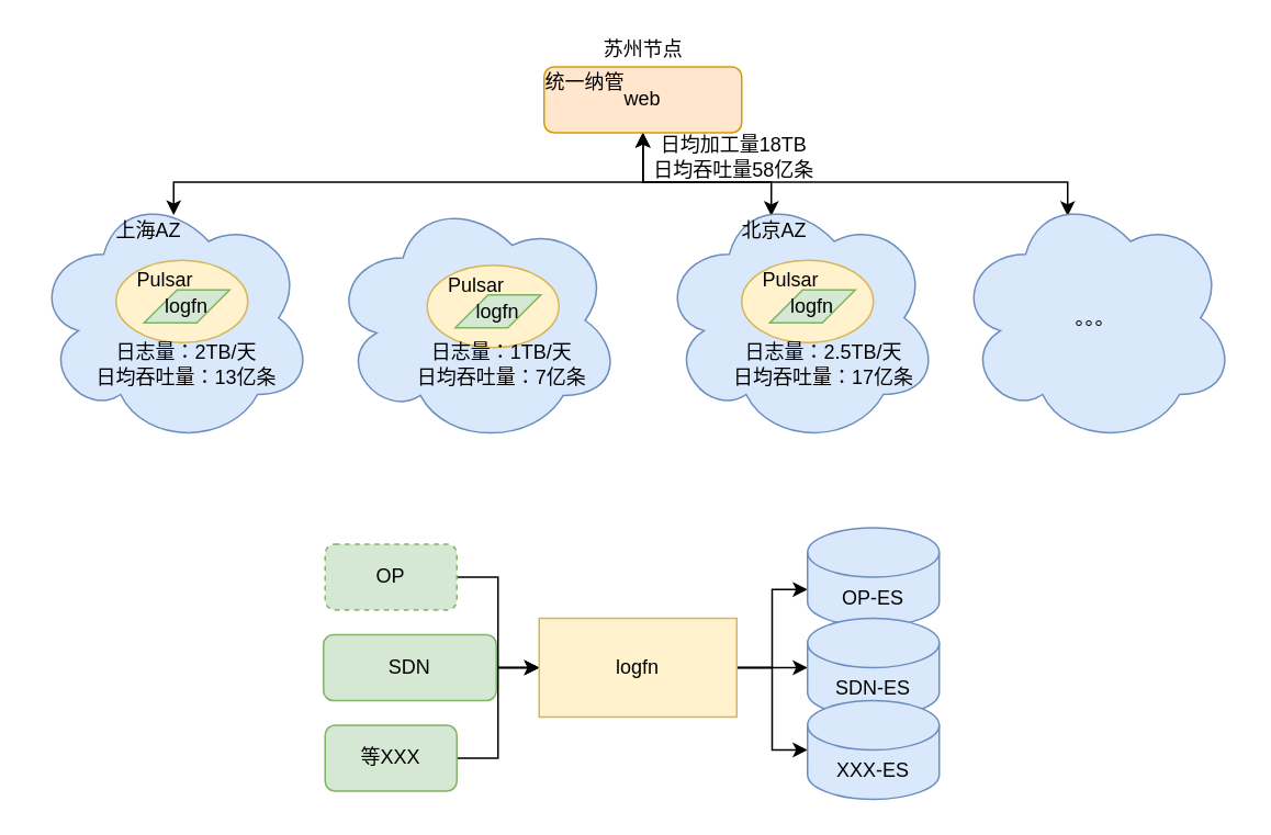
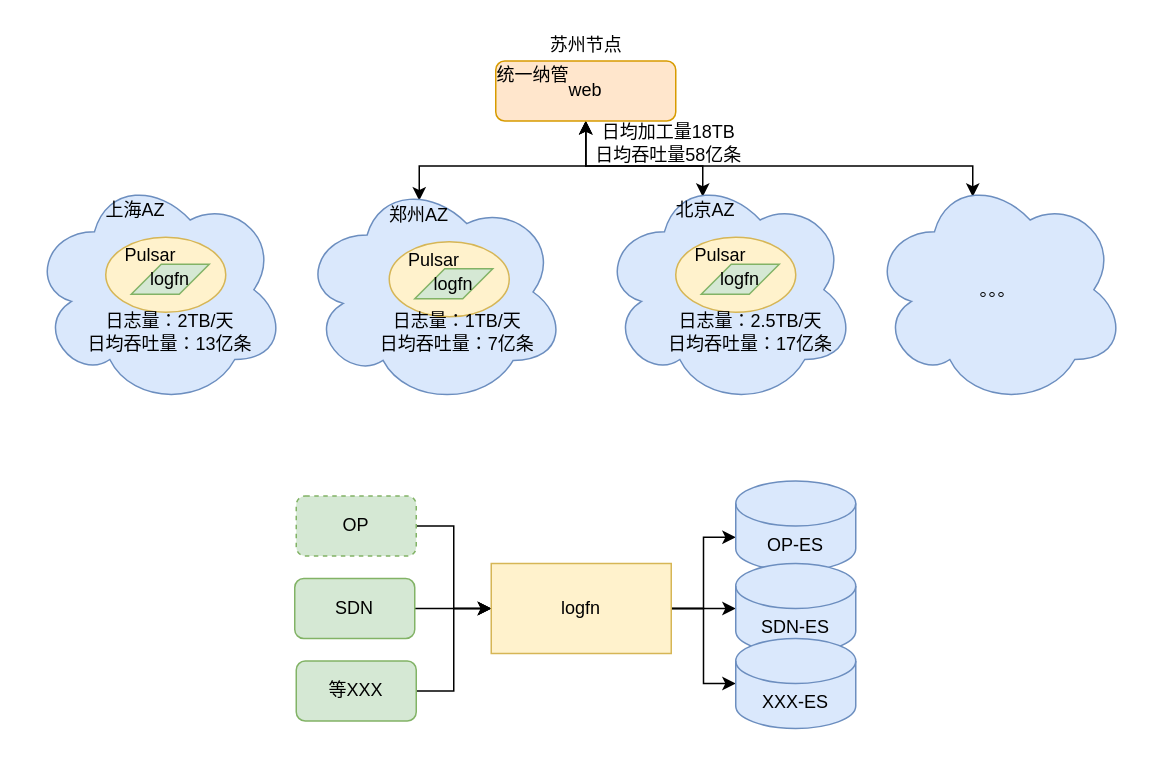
  <mxCell id="0" />
  <mxCell id="1" parent="0" />
  <mxCell id="2" value="" style="ellipse;shape=cloud;whiteSpace=wrap;html=1;fillColor=#dae8fc;strokeColor=#6c8ebf;" vertex="1" parent="1"><mxGeometry x="20" y="115" width="170" height="155" as="geometry" /></mxCell>
  <mxCell id="3" value="上海AZ" style="text;html=1;strokeColor=none;fillColor=none;align=center;verticalAlign=middle;whiteSpace=wrap;rounded=0;" vertex="1" parent="1"><mxGeometry x="60" y="130" width="60" height="20" as="geometry" /></mxCell>
- <mxCell id="4" style="edgeStyle=orthogonalEdgeStyle;rounded=0;orthogonalLoop=1;jettySize=auto;html=1;exitX=0.5;exitY=1;exitDx=0;exitDy=0;entryX=0.75;entryY=0;entryDx=0;entryDy=0;startArrow=classic;startFill=1;" edge="1" parent="1" source="8" target="3"><mxGeometry relative="1" as="geometry"><Array as="points"><mxPoint x="390" y="110" /><mxPoint x="105" y="110" /></Array></mxGeometry></mxCell>
+ <mxCell id="5" style="edgeStyle=orthogonalEdgeStyle;rounded=0;orthogonalLoop=1;jettySize=auto;html=1;exitX=0.5;exitY=1;exitDx=0;exitDy=0;entryX=0.5;entryY=0;entryDx=0;entryDy=0;startArrow=classic;startFill=1;" edge="1" parent="1" source="8" target="16"><mxGeometry relative="1" as="geometry"><Array as="points"><mxPoint x="390" y="110" /><mxPoint x="279" y="110" /></Array></mxGeometry></mxCell>
  <mxCell id="6" style="edgeStyle=orthogonalEdgeStyle;rounded=0;orthogonalLoop=1;jettySize=auto;html=1;exitX=0.5;exitY=1;exitDx=0;exitDy=0;entryX=0.4;entryY=0.1;entryDx=0;entryDy=0;entryPerimeter=0;startArrow=classic;startFill=1;" edge="1" parent="1" source="8" target="21"><mxGeometry relative="1" as="geometry"><Array as="points"><mxPoint x="390" y="110" /><mxPoint x="468" y="110" /></Array></mxGeometry></mxCell>
  <mxCell id="7" style="edgeStyle=orthogonalEdgeStyle;rounded=0;orthogonalLoop=1;jettySize=auto;html=1;exitX=0.5;exitY=1;exitDx=0;exitDy=0;entryX=0.4;entryY=0.1;entryDx=0;entryDy=0;entryPerimeter=0;startArrow=classic;startFill=1;" edge="1" parent="1" source="8" target="27"><mxGeometry relative="1" as="geometry"><Array as="points"><mxPoint x="390" y="110" /><mxPoint x="648" y="110" /></Array></mxGeometry></mxCell>
  <mxCell id="8" value="web" style="rounded=1;whiteSpace=wrap;html=1;fillColor=#ffe6cc;strokeColor=#d79b00;" vertex="1" parent="1"><mxGeometry x="330" y="40" width="120" height="40" as="geometry" /></mxCell>
  <mxCell id="9" value="统一纳管" style="text;html=1;strokeColor=none;fillColor=none;align=center;verticalAlign=middle;whiteSpace=wrap;rounded=0;" vertex="1" parent="1"><mxGeometry x="330" y="40" width="50" height="20" as="geometry" /></mxCell>
  <mxCell id="10" value="苏州节点" style="text;html=1;align=center;verticalAlign=middle;resizable=0;points=[];autosize=1;strokeColor=none;" vertex="1" parent="1"><mxGeometry x="360" y="20" width="60" height="20" as="geometry" /></mxCell>
  <mxCell id="11" value="" style="ellipse;whiteSpace=wrap;html=1;fillColor=#fff2cc;strokeColor=#d6b656;" vertex="1" parent="1"><mxGeometry x="70" y="157.5" width="80" height="50" as="geometry" /></mxCell>
  <mxCell id="12" value="logfn" style="shape=parallelogram;perimeter=parallelogramPerimeter;whiteSpace=wrap;html=1;fixedSize=1;fillColor=#d5e8d4;strokeColor=#82b366;" vertex="1" parent="1"><mxGeometry x="87" y="175.5" width="52" height="20" as="geometry" /></mxCell>
  <mxCell id="13" value="Pulsar" style="text;html=1;strokeColor=none;fillColor=none;align=center;verticalAlign=middle;whiteSpace=wrap;rounded=0;" vertex="1" parent="1"><mxGeometry x="80" y="160" width="40" height="20" as="geometry" /></mxCell>
  <mxCell id="14" value="日志量：2TB/天&lt;br&gt;日均吞吐量：13亿条" style="text;html=1;strokeColor=none;fillColor=none;align=center;verticalAlign=middle;whiteSpace=wrap;rounded=0;" vertex="1" parent="1"><mxGeometry x="54.5" y="210.5" width="115.5" height="20" as="geometry" /></mxCell>
  <mxCell id="15" value="" style="ellipse;shape=cloud;whiteSpace=wrap;html=1;fillColor=#dae8fc;strokeColor=#6c8ebf;" vertex="1" parent="1"><mxGeometry x="200" y="118" width="177" height="152" as="geometry" /></mxCell>
+ <mxCell id="16" value="郑州AZ" style="text;html=1;strokeColor=none;fillColor=none;align=center;verticalAlign=middle;whiteSpace=wrap;rounded=0;" vertex="1" parent="1"><mxGeometry x="249" y="133" width="60" height="20" as="geometry" /></mxCell>
  <mxCell id="17" value="" style="ellipse;whiteSpace=wrap;html=1;fillColor=#fff2cc;strokeColor=#d6b656;" vertex="1" parent="1"><mxGeometry x="259" y="160.5" width="80" height="50" as="geometry" /></mxCell>
  <mxCell id="18" value="logfn" style="shape=parallelogram;perimeter=parallelogramPerimeter;whiteSpace=wrap;html=1;fixedSize=1;fillColor=#d5e8d4;strokeColor=#82b366;" vertex="1" parent="1"><mxGeometry x="276" y="178.5" width="52" height="20" as="geometry" /></mxCell>
  <mxCell id="19" value="Pulsar" style="text;html=1;strokeColor=none;fillColor=none;align=center;verticalAlign=middle;whiteSpace=wrap;rounded=0;" vertex="1" parent="1"><mxGeometry x="269" y="163" width="40" height="20" as="geometry" /></mxCell>
  <mxCell id="20" value="日志量：1TB/天&lt;br&gt;日均吞吐量：7亿条" style="text;html=1;strokeColor=none;fillColor=none;align=center;verticalAlign=middle;whiteSpace=wrap;rounded=0;" vertex="1" parent="1"><mxGeometry x="249" y="210.5" width="111" height="20" as="geometry" /></mxCell>
  <mxCell id="21" value="" style="ellipse;shape=cloud;whiteSpace=wrap;html=1;fillColor=#dae8fc;strokeColor=#6c8ebf;" vertex="1" parent="1"><mxGeometry x="400" y="115" width="170" height="155" as="geometry" /></mxCell>
  <mxCell id="22" value="北京AZ" style="text;html=1;strokeColor=none;fillColor=none;align=center;verticalAlign=middle;whiteSpace=wrap;rounded=0;" vertex="1" parent="1"><mxGeometry x="440" y="130" width="60" height="20" as="geometry" /></mxCell>
  <mxCell id="23" value="" style="ellipse;whiteSpace=wrap;html=1;fillColor=#fff2cc;strokeColor=#d6b656;" vertex="1" parent="1"><mxGeometry x="450" y="157.5" width="80" height="50" as="geometry" /></mxCell>
  <mxCell id="24" value="logfn" style="shape=parallelogram;perimeter=parallelogramPerimeter;whiteSpace=wrap;html=1;fixedSize=1;fillColor=#d5e8d4;strokeColor=#82b366;" vertex="1" parent="1"><mxGeometry x="467" y="175.5" width="52" height="20" as="geometry" /></mxCell>
  <mxCell id="25" value="Pulsar" style="text;html=1;strokeColor=none;fillColor=none;align=center;verticalAlign=middle;whiteSpace=wrap;rounded=0;" vertex="1" parent="1"><mxGeometry x="460" y="160" width="40" height="20" as="geometry" /></mxCell>
  <mxCell id="26" value="日志量：2.5TB/天&lt;br&gt;日均吞吐量：17亿条" style="text;html=1;strokeColor=none;fillColor=none;align=center;verticalAlign=middle;whiteSpace=wrap;rounded=0;" vertex="1" parent="1"><mxGeometry x="440" y="210.5" width="120" height="20" as="geometry" /></mxCell>
  <mxCell id="27" value="。。。" style="ellipse;shape=cloud;whiteSpace=wrap;html=1;fillColor=#dae8fc;strokeColor=#6c8ebf;" vertex="1" parent="1"><mxGeometry x="580" y="115" width="170" height="155" as="geometry" /></mxCell>
  <mxCell id="28" value="日均加工量18TB&lt;br&gt;日均吞吐量58亿条" style="text;html=1;align=center;verticalAlign=middle;resizable=0;points=[];autosize=1;strokeColor=none;" vertex="1" parent="1"><mxGeometry x="390" y="80" width="110" height="30" as="geometry" /></mxCell>
  <mxCell id="29" style="edgeStyle=orthogonalEdgeStyle;rounded=0;orthogonalLoop=1;jettySize=auto;html=1;exitX=1;exitY=0.5;exitDx=0;exitDy=0;entryX=0;entryY=0.5;entryDx=0;entryDy=0;startArrow=none;startFill=0;" edge="1" parent="1" source="30" target="38"><mxGeometry relative="1" as="geometry" /></mxCell>
  <mxCell id="30" value="OP" style="rounded=1;whiteSpace=wrap;html=1;fillColor=#d5e8d4;strokeColor=#82b366;dashed=1;" vertex="1" parent="1"><mxGeometry x="197" y="330" width="80" height="40" as="geometry" /></mxCell>
  <mxCell id="31" style="edgeStyle=orthogonalEdgeStyle;rounded=0;orthogonalLoop=1;jettySize=auto;html=1;exitX=1;exitY=0.5;exitDx=0;exitDy=0;entryX=0;entryY=0.5;entryDx=0;entryDy=0;startArrow=none;startFill=0;" edge="1" parent="1" source="32" target="38"><mxGeometry relative="1" as="geometry" /></mxCell>
- <mxCell id="32" value="SDN" style="rounded=1;whiteSpace=wrap;html=1;fillColor=#d5e8d4;strokeColor=#82b366;" vertex="1" parent="1"><mxGeometry x="196" y="385" width="105" height="40" as="geometry" /></mxCell>
+ <mxCell id="32" value="SDN" style="rounded=1;whiteSpace=wrap;html=1;fillColor=#d5e8d4;strokeColor=#82b366;" vertex="1" parent="1"><mxGeometry x="196" y="385" width="80" height="40" as="geometry" /></mxCell>
  <mxCell id="33" style="edgeStyle=orthogonalEdgeStyle;rounded=0;orthogonalLoop=1;jettySize=auto;html=1;exitX=1;exitY=0.5;exitDx=0;exitDy=0;entryX=0;entryY=0.5;entryDx=0;entryDy=0;startArrow=none;startFill=0;" edge="1" parent="1" source="34" target="38"><mxGeometry relative="1" as="geometry" /></mxCell>
  <mxCell id="34" value="等XXX" style="rounded=1;whiteSpace=wrap;html=1;fillColor=#d5e8d4;strokeColor=#82b366;" vertex="1" parent="1"><mxGeometry x="197" y="440" width="80" height="40" as="geometry" /></mxCell>
  <mxCell id="35" style="edgeStyle=orthogonalEdgeStyle;rounded=0;orthogonalLoop=1;jettySize=auto;html=1;exitX=1;exitY=0.5;exitDx=0;exitDy=0;entryX=0;entryY=0;entryDx=0;entryDy=37.5;entryPerimeter=0;startArrow=none;startFill=0;" edge="1" parent="1" source="38" target="39"><mxGeometry relative="1" as="geometry" /></mxCell>
  <mxCell id="36" style="edgeStyle=orthogonalEdgeStyle;rounded=0;orthogonalLoop=1;jettySize=auto;html=1;exitX=1;exitY=0.5;exitDx=0;exitDy=0;entryX=0;entryY=0.5;entryDx=0;entryDy=0;entryPerimeter=0;startArrow=none;startFill=0;" edge="1" parent="1" source="38" target="40"><mxGeometry relative="1" as="geometry" /></mxCell>
  <mxCell id="37" style="edgeStyle=orthogonalEdgeStyle;rounded=0;orthogonalLoop=1;jettySize=auto;html=1;exitX=1;exitY=0.5;exitDx=0;exitDy=0;entryX=0;entryY=0.5;entryDx=0;entryDy=0;entryPerimeter=0;startArrow=none;startFill=0;" edge="1" parent="1" source="38" target="41"><mxGeometry relative="1" as="geometry" /></mxCell>
  <mxCell id="38" value="logfn" style="rounded=0;whiteSpace=wrap;html=1;fillColor=#fff2cc;strokeColor=#d6b656;" vertex="1" parent="1"><mxGeometry x="327" y="375" width="120" height="60" as="geometry" /></mxCell>
  <mxCell id="39" value="OP-ES" style="shape=cylinder3;whiteSpace=wrap;html=1;boundedLbl=1;backgroundOutline=1;size=15;fillColor=#dae8fc;strokeColor=#6c8ebf;" vertex="1" parent="1"><mxGeometry x="490" y="320" width="80" height="60" as="geometry" /></mxCell>
  <mxCell id="40" value="SDN-ES" style="shape=cylinder3;whiteSpace=wrap;html=1;boundedLbl=1;backgroundOutline=1;size=15;fillColor=#dae8fc;strokeColor=#6c8ebf;" vertex="1" parent="1"><mxGeometry x="490" y="375" width="80" height="60" as="geometry" /></mxCell>
  <mxCell id="41" value="XXX-ES" style="shape=cylinder3;whiteSpace=wrap;html=1;boundedLbl=1;backgroundOutline=1;size=15;fillColor=#dae8fc;strokeColor=#6c8ebf;" vertex="1" parent="1"><mxGeometry x="490" y="425" width="80" height="60" as="geometry" /></mxCell>
